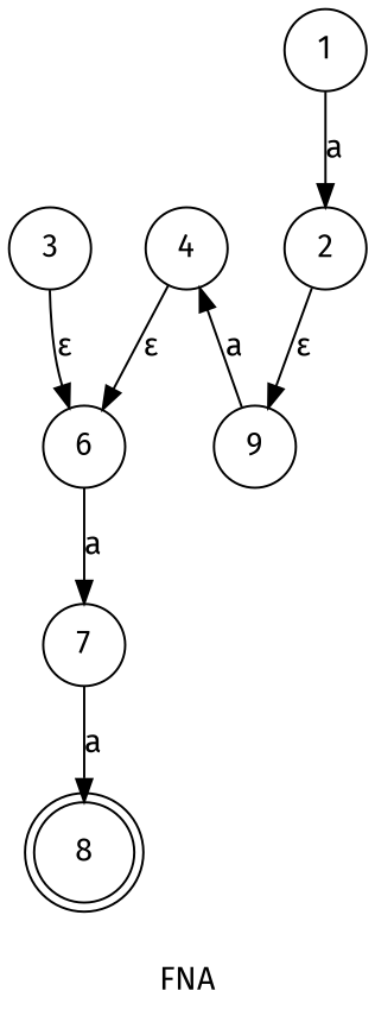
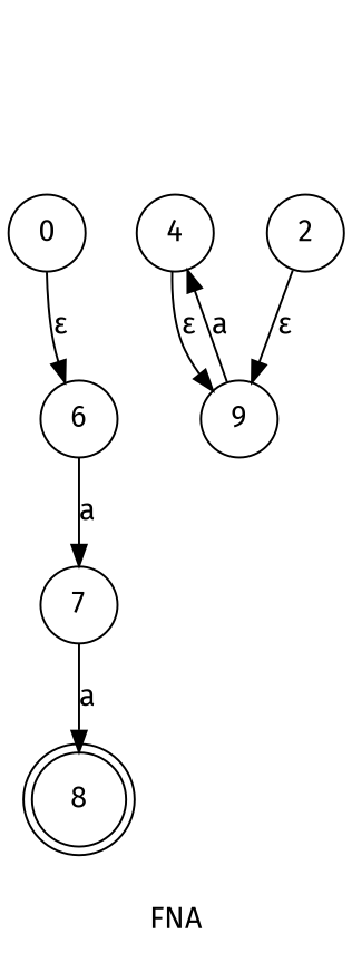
  digraph {
    fontname="Fira Sans"
    label=FNA
    rankdir=TB
    node [fontname="Fira Sans" shape=circle]
    edge [fontname="Fira Sans"]
-   n1 [label=3]
+   n1 [label=0]
    n2 [label=6]
    n3 [label=7]
-   n4 [label=1]
    n5 [label=2]
    n6 [label=8 shape=doublecircle]
    n7 [label=9]
    n8 [label=4]
    n1 -> n2 [label="ε"]
    n2 -> n3 [label=a]
    n3 -> n6 [label=a]
-   n4 -> n5 [label=a]
    n5 -> n7 [label="ε"]
    n7 -> n8 [label=a]
-   n8 -> n2 [label="ε"]
+   n8 -> n7 [label="ε"]
  }
